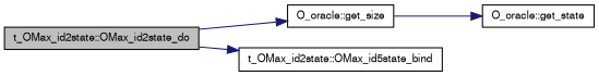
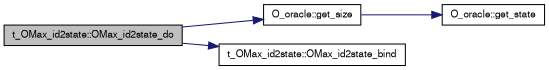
  digraph {
    rankdir=LR
    node [color=black fontname=FreeSans fontsize=10 shape=record]
    edge [color=midnightblue fontname=FreeSans fontsize=10 labelfontname=FreeSans labelfontsize=10 style=solid]
    n1 [fillcolor=grey75 fontcolor=black height=0.2 label="t_OMax_id2state::OMax_id2state_do" style=filled width=0.4]
    n2 [height=0.2 label="O_oracle::get_size" width=0.4]
-   n3 [height=0.2 label="t_OMax_id2state::OMax_id5state_bind" width=0.4]
+   n3 [height=0.2 label="t_OMax_id2state::OMax_id2state_bind" width=0.4]
    n4 [height=0.2 label="O_oracle::get_state" width=0.4]
    n1 -> n2
    n1 -> n3
    n2 -> n4
  }
